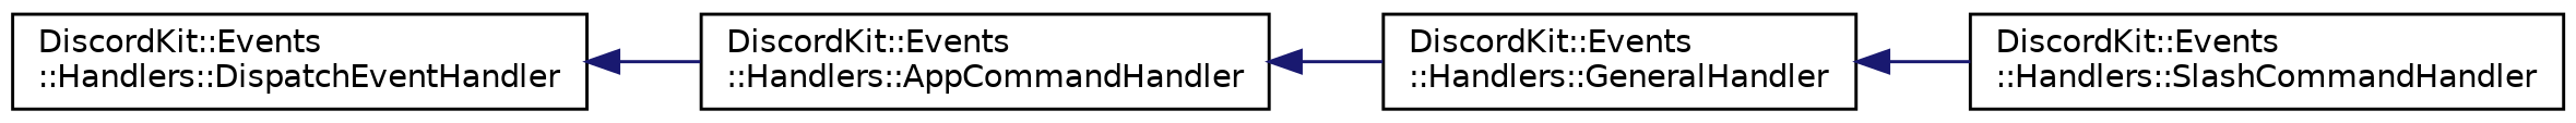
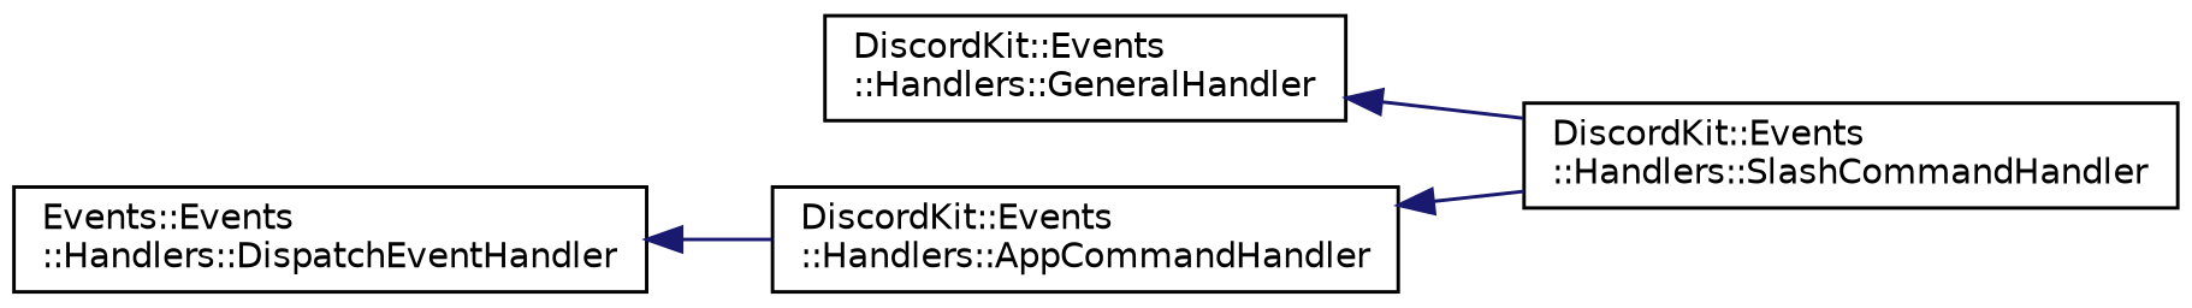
  digraph {
    rankdir=LR
    node [color=black fillcolor=white fontname=Helvetica fontsize=10 shape=record style=filled]
    edge [color=midnightblue dir=back fontname=Helvetica fontsize=10 labelfontname=Helvetica labelfontsize=10 style=solid]
    n1 [height=0.2 label="DiscordKit::Events\l::Handlers::GeneralHandler" width=0.4]
    n2 [height=0.2 label="DiscordKit::Events\l::Handlers::SlashCommandHandler" width=0.4]
-   n3 [height=0.2 label="DiscordKit::Events\l::Handlers::DispatchEventHandler" width=0.4]
+   n3 [height=0.2 label="Events::Events\l::Handlers::DispatchEventHandler" width=0.4]
    n4 [height=0.2 label="DiscordKit::Events\l::Handlers::AppCommandHandler" width=0.4]
    n1 -> n2
    n3 -> n4
-   n4 -> n1
+   n4 -> n2
  }
